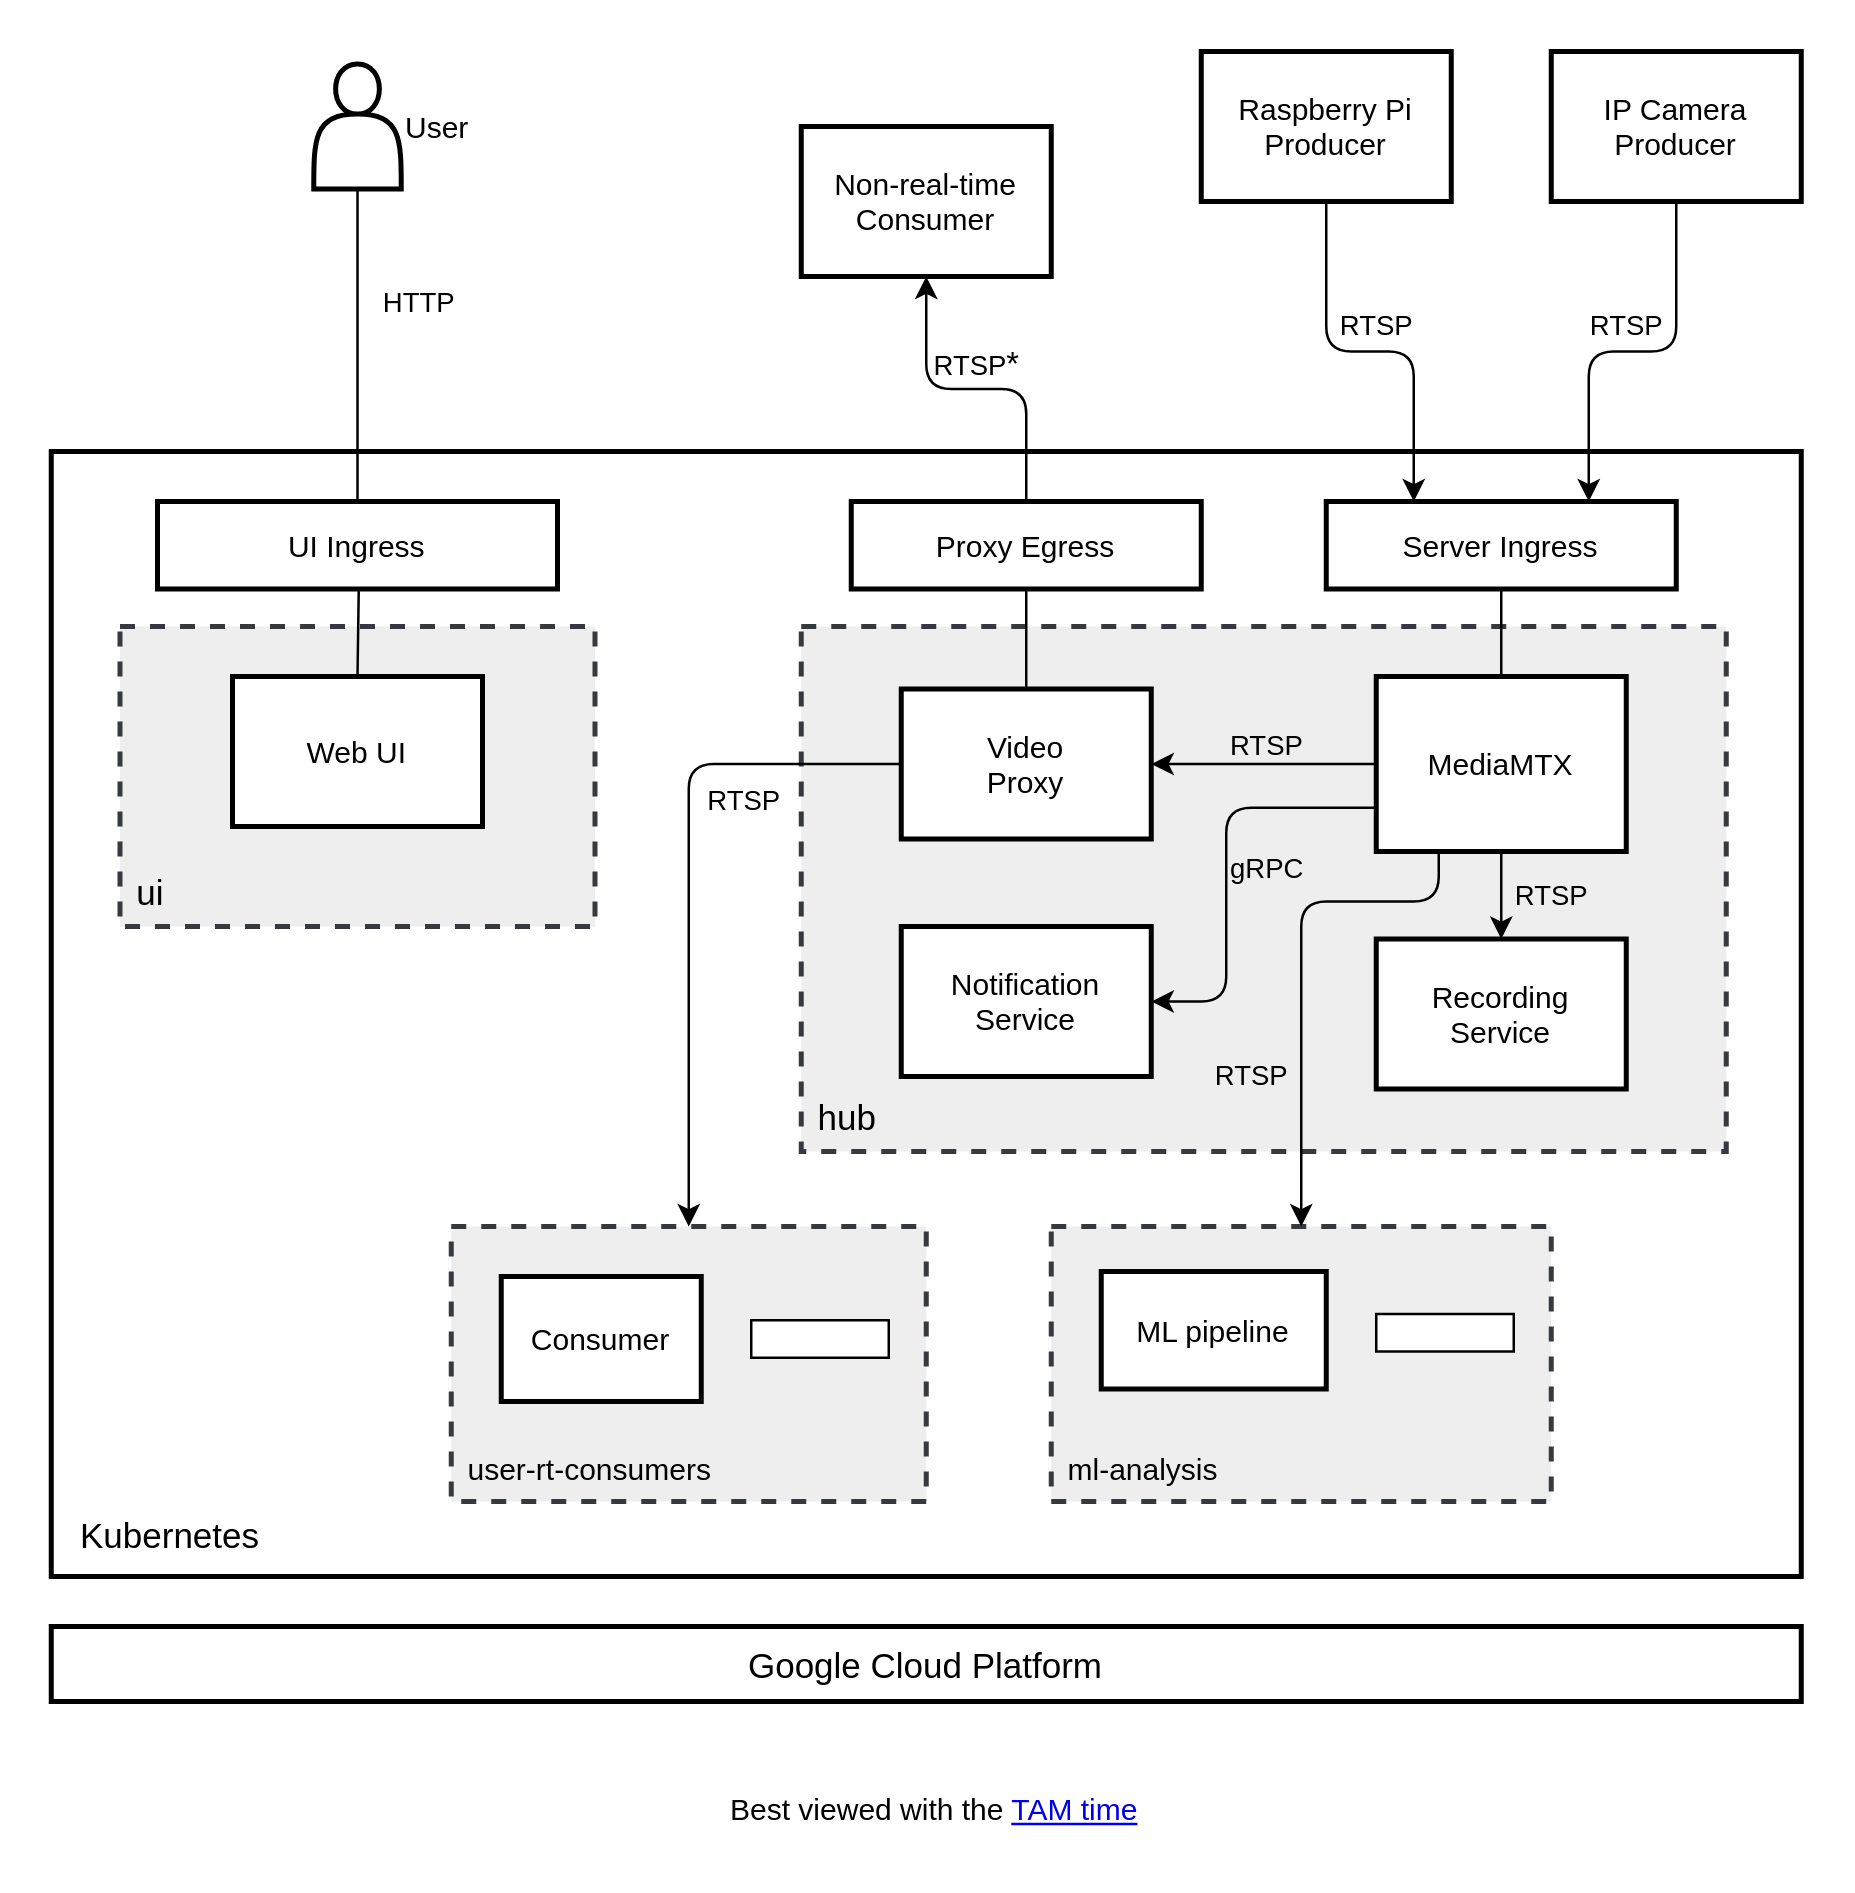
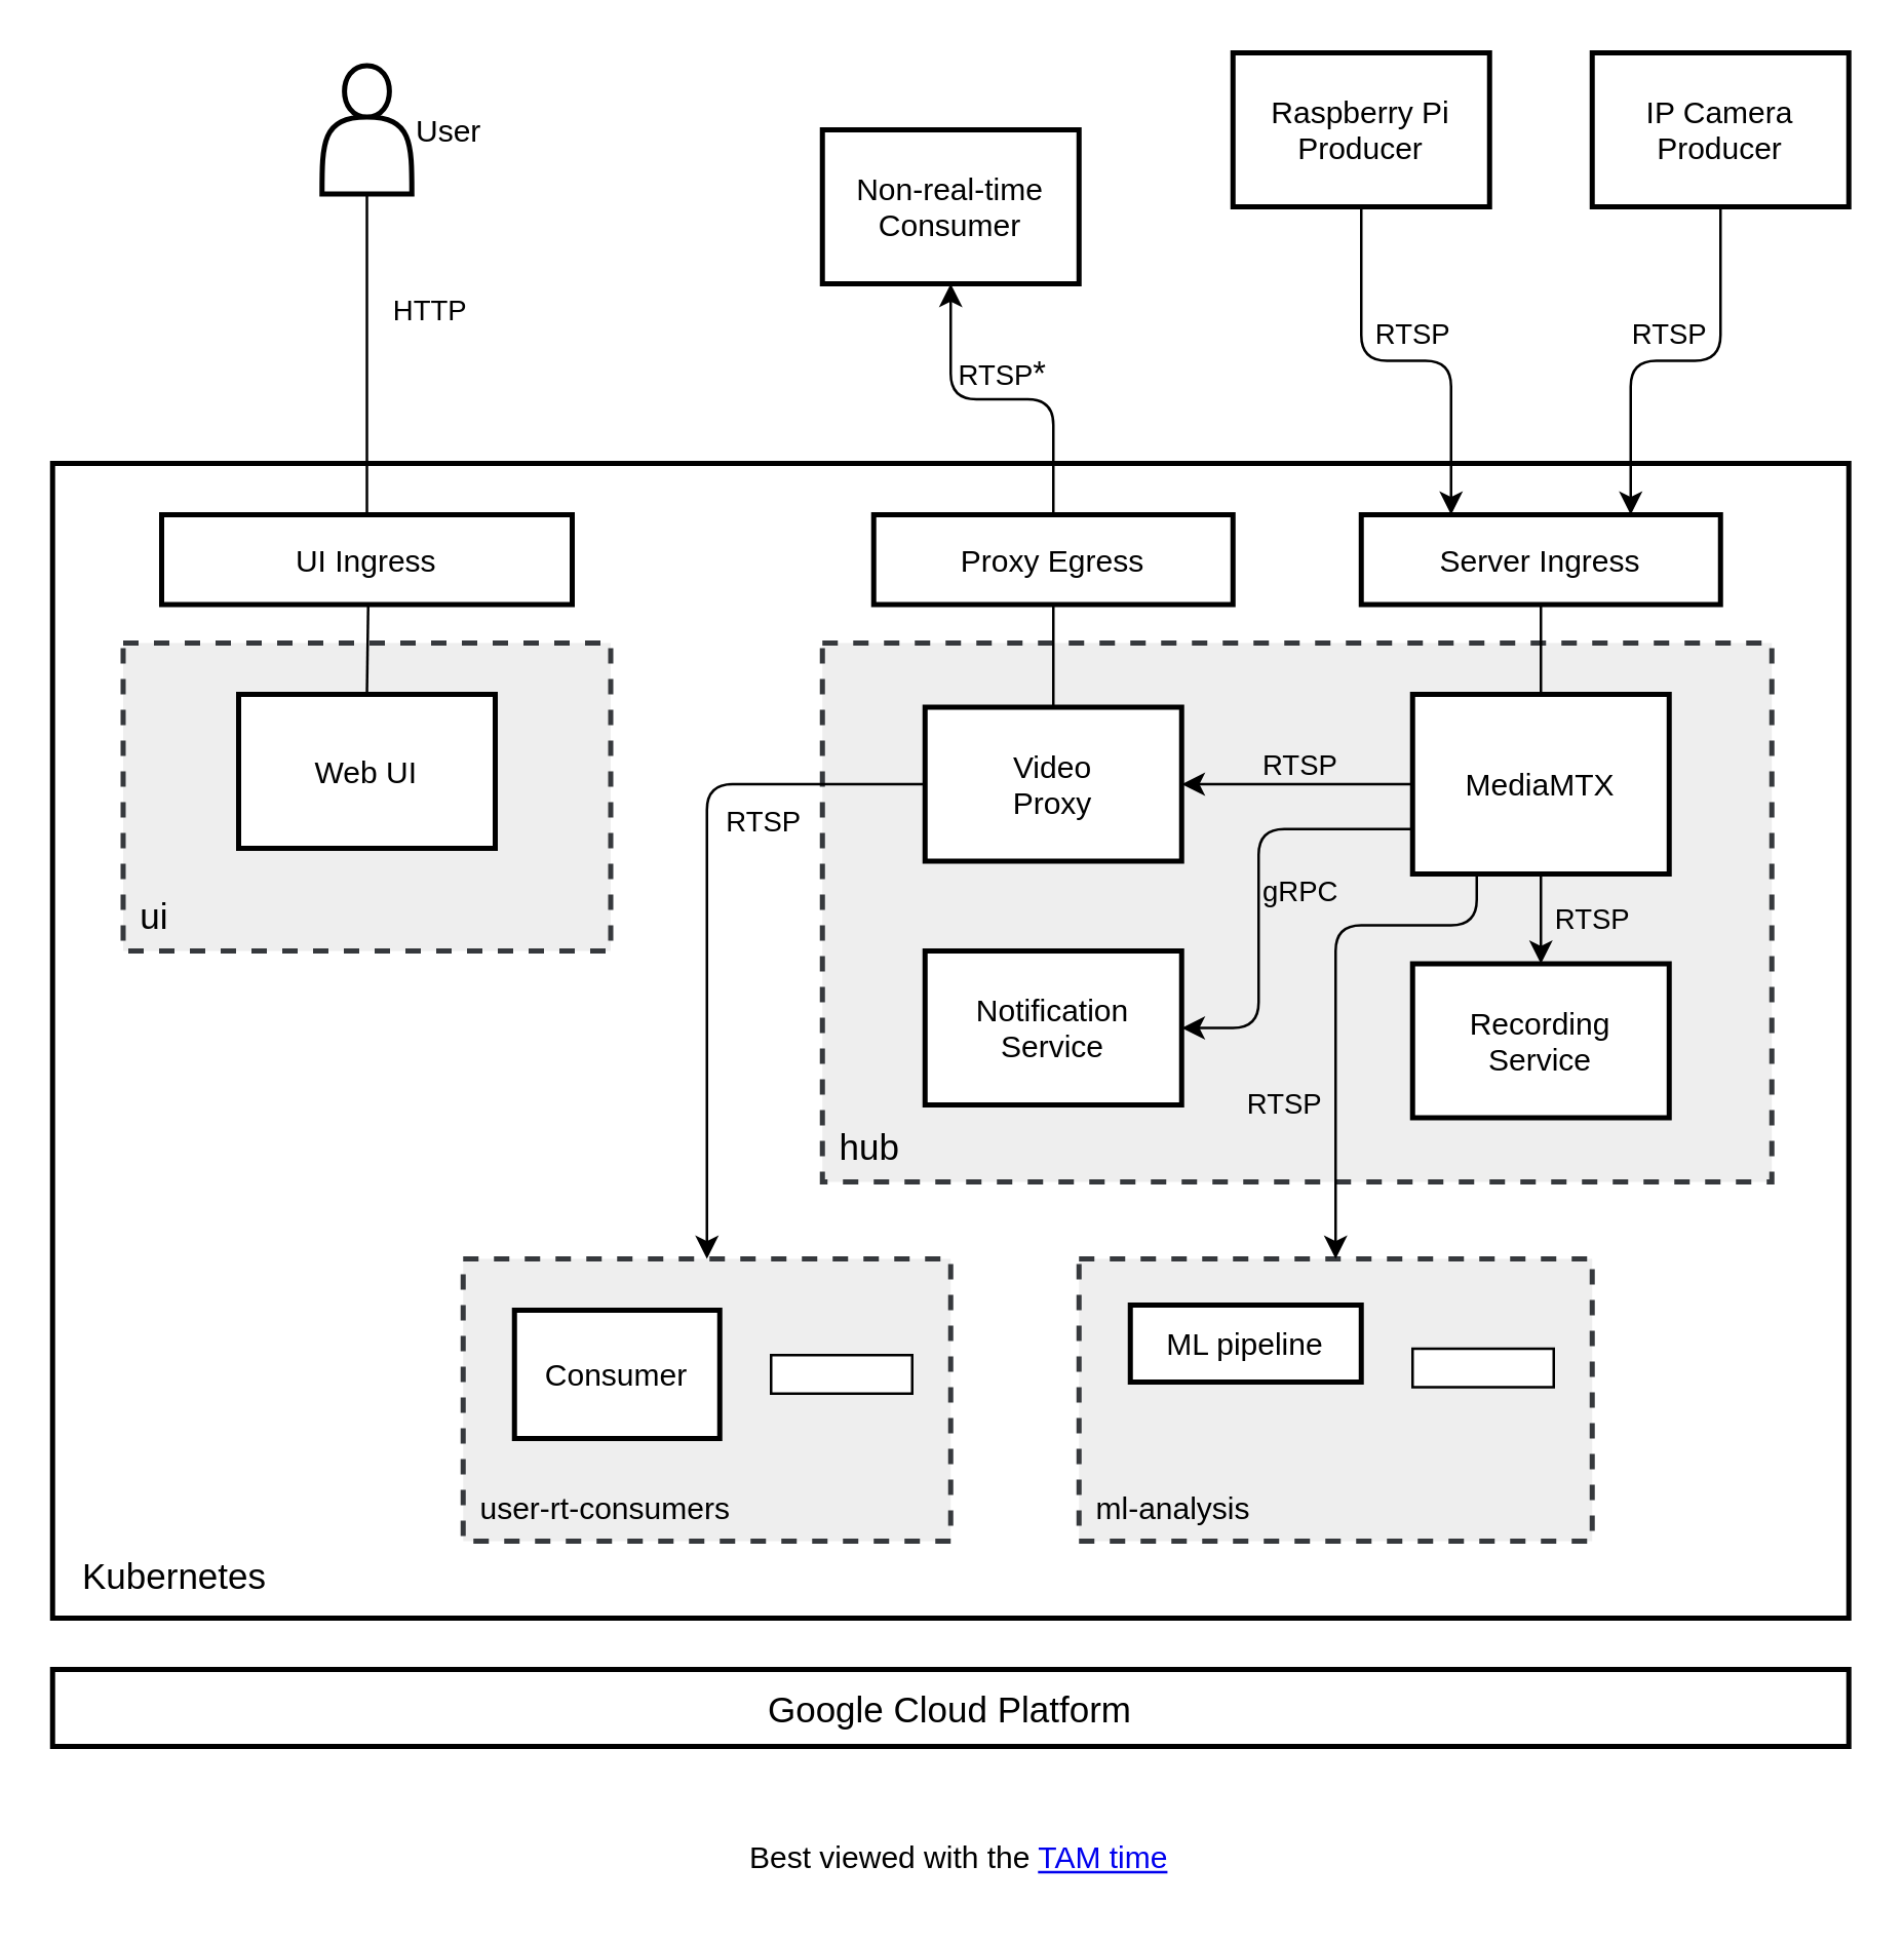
  <mxCell id="0" />
  <mxCell id="1" parent="0" />
  <mxCell id="2" value="Google Cloud Platform" style="shape=agent;offsetSize=8;strokeWidth=2;fontSize=14;" vertex="1" parent="1"><mxGeometry x="20" y="650" width="700" height="30" as="geometry" /></mxCell>
  <mxCell id="3" value="Best viewed with the &lt;a href=&quot;https://github.com/ariel-bentu/tam-drawio&quot;&gt;TAM time&lt;/a&gt;" style="text;html=1;shape=tamPluginMissing;" vertex="1" connectable="0" parent="1"><mxGeometry x="290" y="710" width="200" height="25" as="geometry" /></mxCell>
  <mxCell id="4" value="Kubernetes" style="shape=agent;offsetSize=8;strokeWidth=2;verticalAlign=bottom;align=left;horizontal=1;textShadow=0;labelBorderColor=none;fontSize=14;spacingLeft=10;spacingBottom=6;" vertex="1" parent="1"><mxGeometry x="20" y="180" width="700" height="450" as="geometry" /></mxCell>
  <mxCell id="5" value="hub" style="shape=agent;offsetSize=8;strokeWidth=2;align=left;verticalAlign=bottom;dashed=1;fontSize=14;fillColor=#eeeeee;strokeColor=#36393d;spacingLeft=5;spacingBottom=3;" vertex="1" parent="1"><mxGeometry x="320" y="250" width="370" height="210" as="geometry" /></mxCell>
  <mxCell id="6" value="MediaMTX" style="shape=agent;offsetSize=8;strokeWidth=2;multiple=true;" vertex="1" parent="1"><mxGeometry x="550" y="270" width="100" height="70" as="geometry" /></mxCell>
  <mxCell id="7" value="Notification&#10;Service" style="shape=agent;offsetSize=8;strokeWidth=2;" vertex="1" parent="1"><mxGeometry x="360" y="370" width="100" height="60" as="geometry" /></mxCell>
  <mxCell id="8" value="Video&#10;Proxy" style="shape=agent;offsetSize=8;strokeWidth=2;" vertex="1" parent="1"><mxGeometry x="360" y="275" width="100" height="60" as="geometry" /></mxCell>
  <mxCell id="9" value="Recording&#10;Service" style="shape=agent;offsetSize=8;strokeWidth=2;" vertex="1" parent="1"><mxGeometry x="550" y="375" width="100" height="60" as="geometry" /></mxCell>
  <mxCell id="10" value="ui" style="shape=agent;offsetSize=8;strokeWidth=2;dashed=1;verticalAlign=bottom;align=left;fontSize=14;fillColor=#eeeeee;strokeColor=#36393d;labelPosition=center;verticalLabelPosition=middle;spacingLeft=5;spacingBottom=3;" vertex="1" parent="1"><mxGeometry x="47.5" y="250" width="190" height="120" as="geometry" /></mxCell>
  <mxCell id="11" value="Web UI" style="shape=agent;offsetSize=8;strokeWidth=2;multiple=true;" vertex="1" parent="1"><mxGeometry x="92.5" y="270" width="100" height="60" as="geometry" /></mxCell>
  <mxCell id="12" value="UI Ingress" style="shape=agent;offsetSize=8;strokeWidth=2;" vertex="1" parent="1"><mxGeometry x="62.5" y="200" width="160" height="35" as="geometry" /></mxCell>
  <mxCell id="13" value="Proxy Egress" style="shape=agent;offsetSize=8;strokeWidth=2;" vertex="1" parent="1"><mxGeometry x="340" y="200" width="140" height="35" as="geometry" /></mxCell>
  <mxCell id="14" value="RTSP" style="edgeStyle=elbowEdgeStyle;html=1;labelBackgroundColor=none;rounded=1;elbow=horizontal;endArrow=classic;endFill=1;align=left;exitX=0;exitY=0.5;exitDx=0;exitDy=0;entryX=1;entryY=0.5;entryDx=0;entryDy=0;spacingBottom=5;" edge="1" parent="1" source="6" target="8"><mxGeometry x="0.333" y="-5" width="80" height="80" relative="1" as="geometry"><mxPoint x="490" y="460" as="sourcePoint" /><mxPoint x="570" y="380" as="targetPoint" /><mxPoint as="offset" /></mxGeometry></mxCell>
  <mxCell id="15" value="gRPC" style="edgeStyle=elbowEdgeStyle;html=1;labelBackgroundColor=none;rounded=1;elbow=horizontal;endArrow=classic;endFill=1;align=left;exitX=0;exitY=0.75;exitDx=0;exitDy=0;entryX=1;entryY=0.5;entryDx=0;entryDy=0;" edge="1" parent="1" source="6" target="7"><mxGeometry x="0.001" width="80" height="80" relative="1" as="geometry"><mxPoint x="210" y="580" as="sourcePoint" /><mxPoint x="290" y="500" as="targetPoint" /><Array as="points"><mxPoint x="490" y="360" /></Array><mxPoint as="offset" /></mxGeometry></mxCell>
  <mxCell id="16" value="RTSP" style="edgeStyle=elbowEdgeStyle;html=1;labelBackgroundColor=none;rounded=1;elbow=vertical;endArrow=classic;endFill=1;align=center;exitX=0.5;exitY=1;exitDx=0;exitDy=0;entryX=0.5;entryY=0;entryDx=0;entryDy=0;" edge="1" parent="1" source="6" target="9"><mxGeometry y="20" width="80" height="80" relative="1" as="geometry"><mxPoint x="550" y="550" as="sourcePoint" /><mxPoint x="600" y="390" as="targetPoint" /><mxPoint as="offset" /></mxGeometry></mxCell>
  <mxCell id="17" value="" style="edgeStyle=elbowEdgeStyle;html=1;labelBackgroundColor=none;rounded=1;elbow=vertical;endArrow=none;endFill=0;align=center;entryX=0.5;entryY=1;entryDx=0;entryDy=0;exitX=0.5;exitY=0;exitDx=0;exitDy=0;" edge="1" parent="1" source="8" target="13"><mxGeometry width="80" height="80" relative="1" as="geometry"><mxPoint x="490" y="285" as="sourcePoint" /><mxPoint x="490" y="251" as="targetPoint" /></mxGeometry></mxCell>
  <mxCell id="18" value="" style="edgeStyle=elbowEdgeStyle;html=1;labelBackgroundColor=none;rounded=1;elbow=horizontal;endArrow=none;endFill=0;align=left;entryX=0.5;entryY=1;entryDx=0;entryDy=0;exitX=0.5;exitY=0;exitDx=0;exitDy=0;" edge="1" parent="1" source="11" target="12"><mxGeometry width="80" height="80" relative="1" as="geometry"><mxPoint x="30" y="470" as="sourcePoint" /><mxPoint x="110" y="390" as="targetPoint" /></mxGeometry></mxCell>
  <mxCell id="19" value="User" style="shape=actor;horizontalLabelPosition=right;align=left;labelPosition=right;strokeWidth=2;border=0;aspect=fixed;verticalAlign=middle;verticalLabelPosition=middle;" vertex="1" parent="1"><mxGeometry x="125" y="25" width="35" height="50" as="geometry" /></mxCell>
  <mxCell id="20" value="Raspberry Pi&#10;Producer" style="shape=agent;offsetSize=8;strokeWidth=2;" vertex="1" parent="1"><mxGeometry x="480" y="20" width="100" height="60" as="geometry" /></mxCell>
  <mxCell id="21" value="user-rt-consumers" style="shape=agent;offsetSize=8;strokeWidth=2;dashed=1;fillColor=#eeeeee;strokeColor=#36393d;align=left;verticalAlign=bottom;spacingLeft=5;spacingBottom=3;" vertex="1" parent="1"><mxGeometry x="180" y="490" width="190" height="110" as="geometry" /></mxCell>
  <mxCell id="22" value="Consumer" style="shape=agent;offsetSize=8;strokeWidth=2;multiple=true;" vertex="1" parent="1"><mxGeometry x="200" y="510" width="80" height="50" as="geometry" /></mxCell>
  <mxCell id="23" value="" style="shape=dot3;connectable=0;aspect=fixed;" vertex="1" parent="1"><mxGeometry x="300" y="527.5" width="55" height="15" as="geometry" /></mxCell>
  <mxCell id="24" value="Server Ingress" style="shape=agent;offsetSize=8;strokeWidth=2;" vertex="1" parent="1"><mxGeometry x="530" y="200" width="140" height="35" as="geometry" /></mxCell>
  <mxCell id="25" value="" style="edgeStyle=elbowEdgeStyle;html=1;labelBackgroundColor=none;rounded=1;elbow=vertical;endArrow=none;endFill=0;align=center;entryX=0.5;entryY=1;entryDx=0;entryDy=0;exitX=0.5;exitY=0;exitDx=0;exitDy=0;" edge="1" parent="1" source="6" target="24"><mxGeometry width="80" height="80" relative="1" as="geometry"><mxPoint x="580" y="290" as="sourcePoint" /><mxPoint x="580" y="250" as="targetPoint" /></mxGeometry></mxCell>
  <mxCell id="26" value="ml-analysis" style="shape=agent;offsetSize=8;strokeWidth=2;fillColor=#eeeeee;strokeColor=#36393d;dashed=1;align=left;verticalAlign=bottom;spacingLeft=5;spacingBottom=3;" vertex="1" parent="1"><mxGeometry x="420" y="490" width="200" height="110" as="geometry" /></mxCell>
  <mxCell id="27" value="Non-real-time&#10;Consumer" style="shape=agent;offsetSize=8;strokeWidth=2;" vertex="1" parent="1"><mxGeometry x="320" y="50" width="100" height="60" as="geometry" /></mxCell>
  <mxCell id="28" value="IP Camera&#10;Producer" style="shape=agent;offsetSize=8;strokeWidth=2;" vertex="1" parent="1"><mxGeometry x="620" y="20" width="100" height="60" as="geometry" /></mxCell>
  <mxCell id="29" value="RTSP" style="edgeStyle=elbowEdgeStyle;html=1;labelBackgroundColor=none;rounded=1;elbow=vertical;endArrow=classic;endFill=1;align=center;exitX=0.5;exitY=1;exitDx=0;exitDy=0;entryX=0.25;entryY=0;entryDx=0;entryDy=0;" edge="1" parent="1" source="20" target="24"><mxGeometry x="0.031" y="10" width="80" height="80" relative="1" as="geometry"><mxPoint x="430" y="190" as="sourcePoint" /><mxPoint x="510" y="110" as="targetPoint" /><mxPoint as="offset" /></mxGeometry></mxCell>
  <mxCell id="30" value="RTSP" style="edgeStyle=elbowEdgeStyle;html=1;labelBackgroundColor=none;rounded=1;elbow=vertical;endArrow=classic;endFill=1;align=center;exitX=0.5;exitY=1;exitDx=0;exitDy=0;entryX=0.75;entryY=0;entryDx=0;entryDy=0;" edge="1" parent="1" source="28" target="24"><mxGeometry x="0.031" y="-10" width="80" height="80" relative="1" as="geometry"><mxPoint x="680" y="190" as="sourcePoint" /><mxPoint x="760" y="110" as="targetPoint" /><mxPoint as="offset" /></mxGeometry></mxCell>
  <mxCell id="31" value="RTSP&lt;font style=&quot;font-size: 13px;&quot;&gt;*&lt;/font&gt;" style="edgeStyle=elbowEdgeStyle;html=1;labelBackgroundColor=none;rounded=1;elbow=vertical;endArrow=classic;endFill=1;align=center;exitX=0.5;exitY=0;exitDx=0;exitDy=0;entryX=0.5;entryY=1;entryDx=0;entryDy=0;" edge="1" parent="1" source="13" target="27"><mxGeometry x="0.001" y="-10" width="80" height="80" relative="1" as="geometry"><mxPoint x="270" y="210" as="sourcePoint" /><mxPoint x="350" y="130" as="targetPoint" /><mxPoint as="offset" /></mxGeometry></mxCell>
- <mxCell id="32" value="ML pipeline" style="shape=agent;offsetSize=8;strokeWidth=2;multiple=true;" vertex="1" parent="1"><mxGeometry x="440" y="508" width="90" height="47" as="geometry" /></mxCell>
+ <mxCell id="32" value="ML pipeline" style="shape=agent;offsetSize=8;strokeWidth=2;multiple=true;" vertex="1" parent="1"><mxGeometry x="440" y="508" width="90" height="30" as="geometry" /></mxCell>
  <mxCell id="33" value="" style="shape=dot3;connectable=0;aspect=fixed;" vertex="1" parent="1"><mxGeometry x="550" y="525" width="55" height="15" as="geometry" /></mxCell>
  <mxCell id="34" value="RTSP" style="edgeStyle=elbowEdgeStyle;html=1;labelBackgroundColor=none;rounded=1;elbow=vertical;endArrow=classic;endFill=1;align=center;exitX=0.25;exitY=1;exitDx=0;exitDy=0;entryX=0.5;entryY=0;entryDx=0;entryDy=0;" edge="1" parent="1" source="6" target="26"><mxGeometry x="0.415" y="-20" width="80" height="80" relative="1" as="geometry"><mxPoint x="600" y="340" as="sourcePoint" /><mxPoint x="500" y="533" as="targetPoint" /><Array as="points"><mxPoint x="555" y="360" /></Array><mxPoint as="offset" /></mxGeometry></mxCell>
  <mxCell id="35" value="HTTP" style="shape=useedge;vertical=true;edgeStyle=none;endArrow=none;useSignPosition=left;useSignDirection=south;rounded=0;entryX=0.5;entryY=1;entryDx=0;entryDy=0;exitX=0.5;exitY=0;exitDx=0;exitDy=0;dx=1;dy=65;" edge="1" parent="1" source="12" target="19"><mxGeometry x="0.28" y="-25" height="160" relative="1" as="geometry"><mxPoint x="50" y="280" as="sourcePoint" /><mxPoint x="50" y="120" as="targetPoint" /><mxPoint as="offset" /></mxGeometry></mxCell>
  <mxCell id="36" value="RTSP" style="edgeStyle=elbowEdgeStyle;html=1;labelBackgroundColor=none;rounded=1;elbow=vertical;endArrow=classic;endFill=1;align=center;exitX=0;exitY=0.5;exitDx=0;exitDy=0;entryX=0.5;entryY=0;entryDx=0;entryDy=0;" edge="1" parent="1" source="8" target="21"><mxGeometry x="-0.537" y="15" width="80" height="80" relative="1" as="geometry"><mxPoint x="230" y="470" as="sourcePoint" /><mxPoint x="310" y="390" as="targetPoint" /><Array as="points"><mxPoint x="290" y="305" /></Array><mxPoint as="offset" /></mxGeometry></mxCell>
